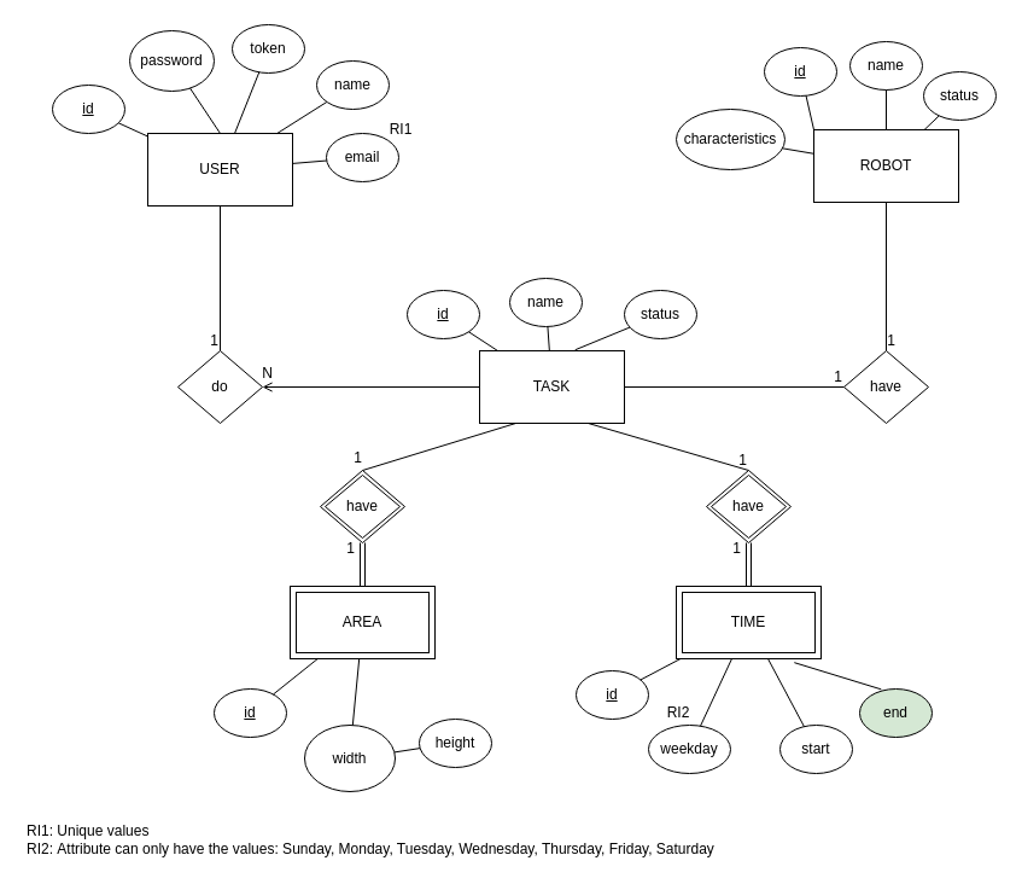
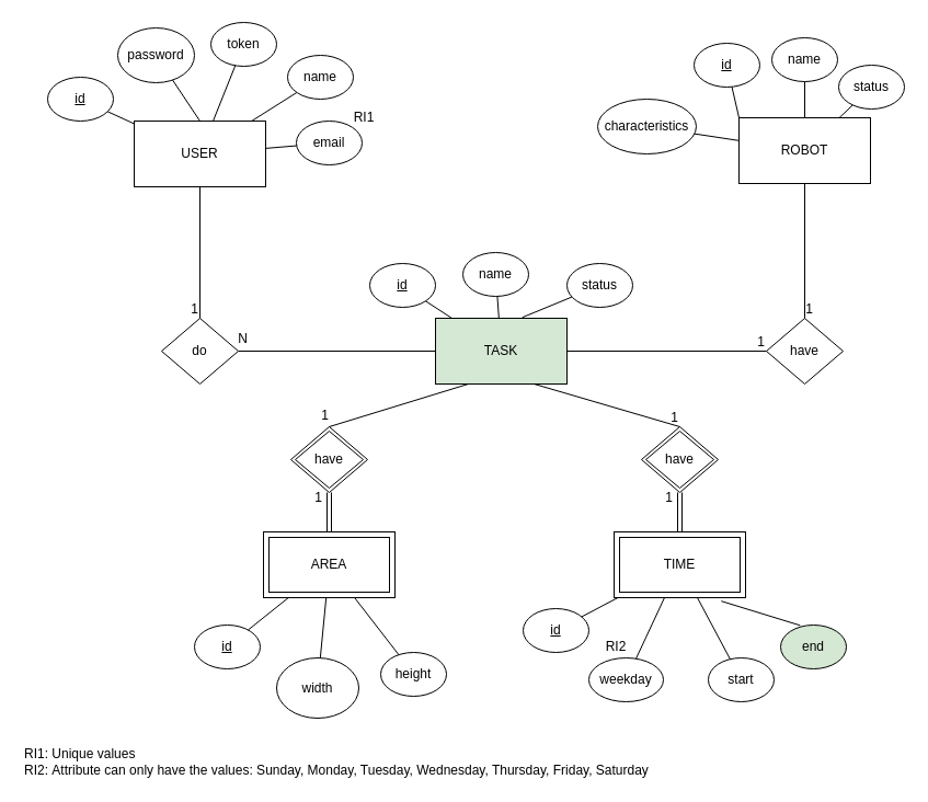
  <mxCell id="0" />
  <mxCell id="1" parent="0" />
  <mxCell id="2" value="USER" style="rounded=0;whiteSpace=wrap;html=1;" vertex="1" parent="1"><mxGeometry x="122" y="110" width="120" height="60" as="geometry" /></mxCell>
  <mxCell id="3" value="ROBOT" style="rounded=0;whiteSpace=wrap;html=1;" vertex="1" parent="1"><mxGeometry x="674" y="107" width="120" height="60" as="geometry" /></mxCell>
  <mxCell id="4" value="" style="endArrow=none;html=1;rounded=0;" edge="1" parent="1" source="5" target="2"><mxGeometry width="50" height="50" relative="1" as="geometry"><mxPoint x="252" y="170" as="sourcePoint" /><mxPoint x="302" y="120" as="targetPoint" /></mxGeometry></mxCell>
  <mxCell id="5" value="name" style="ellipse;whiteSpace=wrap;html=1;" vertex="1" parent="1"><mxGeometry x="262" y="50" width="60" height="40" as="geometry" /></mxCell>
  <mxCell id="6" value="token" style="ellipse;whiteSpace=wrap;html=1;" vertex="1" parent="1"><mxGeometry x="192" y="20" width="60" height="40" as="geometry" /></mxCell>
  <mxCell id="7" value="&lt;u&gt;id&lt;/u&gt;" style="ellipse;whiteSpace=wrap;html=1;" vertex="1" parent="1"><mxGeometry x="43" y="70" width="60" height="40" as="geometry" /></mxCell>
  <mxCell id="8" value="password" style="ellipse;whiteSpace=wrap;html=1;" vertex="1" parent="1"><mxGeometry x="107" y="25" width="70" height="50" as="geometry" /></mxCell>
  <mxCell id="9" value="email" style="ellipse;whiteSpace=wrap;html=1;" vertex="1" parent="1"><mxGeometry x="270" y="110" width="60" height="40" as="geometry" /></mxCell>
  <mxCell id="10" value="" style="endArrow=none;html=1;rounded=0;" edge="1" parent="1" source="2" target="9"><mxGeometry width="50" height="50" relative="1" as="geometry"><mxPoint x="432" y="240" as="sourcePoint" /><mxPoint x="482" y="190" as="targetPoint" /></mxGeometry></mxCell>
  <mxCell id="11" value="" style="endArrow=none;html=1;rounded=0;" edge="1" parent="1" source="2" target="7"><mxGeometry width="50" height="50" relative="1" as="geometry"><mxPoint x="432" y="240" as="sourcePoint" /><mxPoint x="482" y="190" as="targetPoint" /></mxGeometry></mxCell>
  <mxCell id="12" value="" style="endArrow=none;html=1;rounded=0;exitX=0.5;exitY=0;exitDx=0;exitDy=0;" edge="1" parent="1" source="2" target="8"><mxGeometry width="50" height="50" relative="1" as="geometry"><mxPoint x="432" y="240" as="sourcePoint" /><mxPoint x="482" y="190" as="targetPoint" /></mxGeometry></mxCell>
  <mxCell id="13" value="" style="endArrow=none;html=1;rounded=0;" edge="1" parent="1" source="6" target="2"><mxGeometry width="50" height="50" relative="1" as="geometry"><mxPoint x="652" y="360" as="sourcePoint" /><mxPoint x="702" y="310" as="targetPoint" /></mxGeometry></mxCell>
  <mxCell id="14" value="name" style="ellipse;whiteSpace=wrap;html=1;" vertex="1" parent="1"><mxGeometry x="704" y="34" width="60" height="40" as="geometry" /></mxCell>
  <mxCell id="15" value="&lt;u&gt;id&lt;/u&gt;" style="ellipse;whiteSpace=wrap;html=1;" vertex="1" parent="1"><mxGeometry x="633" y="39" width="60" height="40" as="geometry" /></mxCell>
  <mxCell id="16" value="" style="endArrow=none;html=1;rounded=0;exitX=0;exitY=0;exitDx=0;exitDy=0;" edge="1" parent="1" source="3" target="15"><mxGeometry width="50" height="50" relative="1" as="geometry"><mxPoint x="183" y="87" as="sourcePoint" /><mxPoint x="143" y="79" as="targetPoint" /></mxGeometry></mxCell>
  <mxCell id="17" value="" style="endArrow=none;html=1;rounded=0;" edge="1" parent="1" source="3" target="14"><mxGeometry width="50" height="50" relative="1" as="geometry"><mxPoint x="413" y="189" as="sourcePoint" /><mxPoint x="463" y="139" as="targetPoint" /></mxGeometry></mxCell>
  <mxCell id="18" value="AREA" style="shape=ext;margin=3;double=1;whiteSpace=wrap;html=1;align=center;" vertex="1" parent="1"><mxGeometry x="240" y="485" width="120" height="60" as="geometry" /></mxCell>
  <mxCell id="19" value="&lt;u&gt;id&lt;/u&gt;" style="ellipse;whiteSpace=wrap;html=1;" vertex="1" parent="1"><mxGeometry x="177" y="570" width="60" height="40" as="geometry" /></mxCell>
  <mxCell id="20" value="" style="endArrow=none;html=1;rounded=0;" edge="1" parent="1" source="19" target="18"><mxGeometry width="50" height="50" relative="1" as="geometry"><mxPoint x="447" y="580" as="sourcePoint" /><mxPoint x="497" y="530" as="targetPoint" /></mxGeometry></mxCell>
  <mxCell id="21" value="width" style="ellipse;whiteSpace=wrap;html=1;" vertex="1" parent="1"><mxGeometry x="252" y="600" width="75" height="55" as="geometry" /></mxCell>
  <mxCell id="22" value="height" style="ellipse;whiteSpace=wrap;html=1;" vertex="1" parent="1"><mxGeometry x="347" y="595" width="60" height="40" as="geometry" /></mxCell>
  <mxCell id="23" value="" style="endArrow=none;html=1;rounded=0;" edge="1" parent="1" source="21" target="18"><mxGeometry width="50" height="50" relative="1" as="geometry"><mxPoint x="447" y="580" as="sourcePoint" /><mxPoint x="497" y="530" as="targetPoint" /></mxGeometry></mxCell>
- <mxCell id="24" value="" style="endArrow=none;html=1;rounded=0;" edge="1" parent="1" source="22" target="21"><mxGeometry width="50" height="50" relative="1" as="geometry"><mxPoint x="447" y="580" as="sourcePoint" /><mxPoint x="497" y="530" as="targetPoint" /></mxGeometry></mxCell>
+ <mxCell id="24" value="" style="endArrow=none;html=1;rounded=0;" edge="1" parent="1" source="22" target="18"><mxGeometry width="50" height="50" relative="1" as="geometry"><mxPoint x="447" y="580" as="sourcePoint" /><mxPoint x="497" y="530" as="targetPoint" /></mxGeometry></mxCell>
  <mxCell id="25" value="do" style="rhombus;whiteSpace=wrap;html=1;" vertex="1" parent="1"><mxGeometry x="147" y="290" width="70" height="60" as="geometry" /></mxCell>
  <mxCell id="26" value="have" style="shape=rhombus;double=1;perimeter=rhombusPerimeter;whiteSpace=wrap;html=1;align=center;" vertex="1" parent="1"><mxGeometry x="265" y="389" width="70" height="60" as="geometry" /></mxCell>
  <mxCell id="27" value="" style="shape=link;html=1;rounded=0;" edge="1" parent="1" source="18" target="26"><mxGeometry relative="1" as="geometry"><mxPoint x="387" y="510" as="sourcePoint" /><mxPoint x="587" y="600" as="targetPoint" /></mxGeometry></mxCell>
  <mxCell id="28" value="1" style="resizable=0;html=1;whiteSpace=wrap;align=right;verticalAlign=bottom;" connectable="0" vertex="1" parent="27"><mxGeometry x="1" relative="1" as="geometry"><mxPoint x="-5" y="13" as="offset" /></mxGeometry></mxCell>
  <mxCell id="29" value="" style="endArrow=none;html=1;rounded=0;entryX=0.5;entryY=0;entryDx=0;entryDy=0;exitX=0.25;exitY=1;exitDx=0;exitDy=0;" edge="1" parent="1" source="35" target="26"><mxGeometry relative="1" as="geometry"><mxPoint x="412" y="550" as="sourcePoint" /><mxPoint x="572" y="550" as="targetPoint" /></mxGeometry></mxCell>
  <mxCell id="30" value="1" style="resizable=0;html=1;whiteSpace=wrap;align=right;verticalAlign=bottom;" connectable="0" vertex="1" parent="29"><mxGeometry x="1" relative="1" as="geometry"><mxPoint x="1" y="-2" as="offset" /></mxGeometry></mxCell>
- <mxCell id="31" value="" style="endArrow=open;html=1;rounded=0;" edge="1" parent="1" source="35" target="25"><mxGeometry relative="1" as="geometry"><mxPoint x="542" y="540" as="sourcePoint" /><mxPoint x="572" y="550" as="targetPoint" /></mxGeometry></mxCell>
+ <mxCell id="31" value="" style="endArrow=none;html=1;rounded=0;" edge="1" parent="1" source="35" target="25"><mxGeometry relative="1" as="geometry"><mxPoint x="542" y="540" as="sourcePoint" /><mxPoint x="572" y="550" as="targetPoint" /></mxGeometry></mxCell>
  <mxCell id="32" value="N" style="resizable=0;html=1;whiteSpace=wrap;align=right;verticalAlign=bottom;" connectable="0" vertex="1" parent="31"><mxGeometry x="1" relative="1" as="geometry"><mxPoint x="10" y="-3" as="offset" /></mxGeometry></mxCell>
  <mxCell id="33" value="" style="endArrow=none;html=1;rounded=0;" edge="1" parent="1" source="2" target="25"><mxGeometry relative="1" as="geometry"><mxPoint x="442" y="160" as="sourcePoint" /><mxPoint x="602" y="160" as="targetPoint" /></mxGeometry></mxCell>
  <mxCell id="34" value="1" style="resizable=0;html=1;whiteSpace=wrap;align=right;verticalAlign=bottom;" connectable="0" vertex="1" parent="33"><mxGeometry x="1" relative="1" as="geometry" /></mxCell>
- <mxCell id="35" value="TASK" style="rounded=0;whiteSpace=wrap;html=1;" vertex="1" parent="1"><mxGeometry x="397" y="290" width="120" height="60" as="geometry" /></mxCell>
+ <mxCell id="35" value="TASK" style="rounded=0;whiteSpace=wrap;html=1;fillColor=#d5e8d4;" vertex="1" parent="1"><mxGeometry x="397" y="290" width="120" height="60" as="geometry" /></mxCell>
  <mxCell id="36" value="&lt;u&gt;id&lt;/u&gt;" style="ellipse;whiteSpace=wrap;html=1;" vertex="1" parent="1"><mxGeometry x="337" y="240" width="60" height="40" as="geometry" /></mxCell>
  <mxCell id="37" value="" style="endArrow=none;html=1;rounded=0;" edge="1" parent="1" source="36" target="35"><mxGeometry width="50" height="50" relative="1" as="geometry"><mxPoint x="648" y="776" as="sourcePoint" /><mxPoint x="670" y="739" as="targetPoint" /></mxGeometry></mxCell>
- <mxCell id="38" value="characteristics" style="ellipse;whiteSpace=wrap;html=1;" vertex="1" parent="1"><mxGeometry x="560" y="90" width="90" height="50" as="geometry" /></mxCell>
+ <mxCell id="38" value="characteristics" style="ellipse;whiteSpace=wrap;html=1;" vertex="1" parent="1"><mxGeometry x="545" y="90" width="90" height="50" as="geometry" /></mxCell>
  <mxCell id="39" value="status" style="ellipse;whiteSpace=wrap;html=1;" vertex="1" parent="1"><mxGeometry x="765" y="59" width="60" height="40" as="geometry" /></mxCell>
  <mxCell id="40" value="" style="endArrow=none;html=1;rounded=0;" edge="1" parent="1" source="3" target="39"><mxGeometry width="50" height="50" relative="1" as="geometry"><mxPoint x="403" y="219" as="sourcePoint" /><mxPoint x="453" y="169" as="targetPoint" /></mxGeometry></mxCell>
  <mxCell id="41" value="" style="endArrow=none;html=1;rounded=0;" edge="1" parent="1" source="3" target="38"><mxGeometry width="50" height="50" relative="1" as="geometry"><mxPoint x="610" y="69" as="sourcePoint" /><mxPoint x="592" y="28" as="targetPoint" /></mxGeometry></mxCell>
  <mxCell id="42" value="name" style="ellipse;whiteSpace=wrap;html=1;" vertex="1" parent="1"><mxGeometry x="422" y="230" width="60" height="40" as="geometry" /></mxCell>
  <mxCell id="43" value="" style="endArrow=none;html=1;rounded=0;" edge="1" parent="1" source="35" target="42"><mxGeometry width="50" height="50" relative="1" as="geometry"><mxPoint x="293.471" y="797.647" as="sourcePoint" /><mxPoint x="292" y="888" as="targetPoint" /></mxGeometry></mxCell>
  <mxCell id="44" value="have" style="rhombus;whiteSpace=wrap;html=1;" vertex="1" parent="1"><mxGeometry x="699" y="290" width="70" height="60" as="geometry" /></mxCell>
  <mxCell id="45" value="" style="endArrow=none;html=1;rounded=0;exitX=0.5;exitY=1;exitDx=0;exitDy=0;entryX=0.5;entryY=0;entryDx=0;entryDy=0;" edge="1" parent="1" source="3" target="44"><mxGeometry relative="1" as="geometry"><mxPoint x="253" y="129" as="sourcePoint" /><mxPoint x="610" y="137" as="targetPoint" /></mxGeometry></mxCell>
  <mxCell id="46" value="1" style="resizable=0;html=1;whiteSpace=wrap;align=right;verticalAlign=bottom;" connectable="0" vertex="1" parent="45"><mxGeometry x="1" relative="1" as="geometry"><mxPoint x="9" as="offset" /></mxGeometry></mxCell>
  <mxCell id="47" value="" style="endArrow=none;html=1;rounded=0;" edge="1" parent="1" source="35" target="44"><mxGeometry relative="1" as="geometry"><mxPoint x="612" y="513" as="sourcePoint" /><mxPoint x="467" y="570" as="targetPoint" /></mxGeometry></mxCell>
  <mxCell id="48" value="1" style="resizable=0;html=1;whiteSpace=wrap;align=right;verticalAlign=bottom;" connectable="0" vertex="1" parent="47"><mxGeometry x="1" relative="1" as="geometry"><mxPoint as="offset" /></mxGeometry></mxCell>
  <mxCell id="49" value="RI2" style="text;html=1;align=center;verticalAlign=middle;whiteSpace=wrap;rounded=0;" vertex="1" parent="1"><mxGeometry x="547" y="582" width="30" height="16" as="geometry" /></mxCell>
  <mxCell id="50" value="RI1" style="text;html=1;align=center;verticalAlign=middle;whiteSpace=wrap;rounded=0;" vertex="1" parent="1"><mxGeometry x="317" y="99" width="30" height="16" as="geometry" /></mxCell>
  <mxCell id="51" value="status" style="ellipse;whiteSpace=wrap;html=1;" vertex="1" parent="1"><mxGeometry x="517" y="240" width="60" height="40" as="geometry" /></mxCell>
  <mxCell id="52" value="" style="endArrow=none;html=1;rounded=0;exitX=0.66;exitY=-0.013;exitDx=0;exitDy=0;exitPerimeter=0;" edge="1" parent="1" target="51" source="35"><mxGeometry width="50" height="50" relative="1" as="geometry"><mxPoint x="560" y="280" as="sourcePoint" /><mxPoint x="397" y="878" as="targetPoint" /></mxGeometry></mxCell>
  <mxCell id="53" value="TIME" style="shape=ext;margin=3;double=1;whiteSpace=wrap;html=1;align=center;" vertex="1" parent="1"><mxGeometry x="560" y="485" width="120" height="60" as="geometry" /></mxCell>
  <mxCell id="54" value="&lt;u&gt;id&lt;/u&gt;" style="ellipse;whiteSpace=wrap;html=1;" vertex="1" parent="1"><mxGeometry x="477" y="555" width="60" height="40" as="geometry" /></mxCell>
  <mxCell id="55" value="" style="endArrow=none;html=1;rounded=0;" edge="1" parent="1" source="54" target="53"><mxGeometry width="50" height="50" relative="1" as="geometry"><mxPoint x="767" y="570" as="sourcePoint" /><mxPoint x="817" y="520" as="targetPoint" /></mxGeometry></mxCell>
  <mxCell id="56" value="weekday" style="ellipse;whiteSpace=wrap;html=1;" vertex="1" parent="1"><mxGeometry x="537" y="600" width="68" height="40" as="geometry" /></mxCell>
  <mxCell id="57" value="start" style="ellipse;whiteSpace=wrap;html=1;" vertex="1" parent="1"><mxGeometry x="646" y="600" width="60" height="40" as="geometry" /></mxCell>
  <mxCell id="58" value="" style="endArrow=none;html=1;rounded=0;" edge="1" parent="1" source="56" target="53"><mxGeometry width="50" height="50" relative="1" as="geometry"><mxPoint x="767" y="570" as="sourcePoint" /><mxPoint x="817" y="520" as="targetPoint" /></mxGeometry></mxCell>
  <mxCell id="59" value="" style="endArrow=none;html=1;rounded=0;" edge="1" parent="1" source="57" target="53"><mxGeometry width="50" height="50" relative="1" as="geometry"><mxPoint x="767" y="570" as="sourcePoint" /><mxPoint x="817" y="520" as="targetPoint" /></mxGeometry></mxCell>
  <mxCell id="60" value="have" style="shape=rhombus;double=1;perimeter=rhombusPerimeter;whiteSpace=wrap;html=1;align=center;" vertex="1" parent="1"><mxGeometry x="585" y="389" width="70" height="60" as="geometry" /></mxCell>
  <mxCell id="61" value="" style="shape=link;html=1;rounded=0;" edge="1" parent="1" source="53" target="60"><mxGeometry relative="1" as="geometry"><mxPoint x="707" y="510" as="sourcePoint" /><mxPoint x="907" y="600" as="targetPoint" /></mxGeometry></mxCell>
  <mxCell id="62" value="1" style="resizable=0;html=1;whiteSpace=wrap;align=right;verticalAlign=bottom;" connectable="0" vertex="1" parent="61"><mxGeometry x="1" relative="1" as="geometry"><mxPoint x="-5" y="13" as="offset" /></mxGeometry></mxCell>
  <mxCell id="63" value="end" style="ellipse;whiteSpace=wrap;html=1;fillColor=#d5e8d4;" vertex="1" parent="1"><mxGeometry x="712" y="570" width="60" height="40" as="geometry" /></mxCell>
  <mxCell id="64" value="" style="endArrow=none;html=1;rounded=0;entryX=0.815;entryY=1.053;entryDx=0;entryDy=0;entryPerimeter=0;exitX=0.297;exitY=0.008;exitDx=0;exitDy=0;exitPerimeter=0;" edge="1" parent="1" source="63" target="53"><mxGeometry width="50" height="50" relative="1" as="geometry"><mxPoint x="725" y="440" as="sourcePoint" /><mxPoint x="712" y="250" as="targetPoint" /></mxGeometry></mxCell>
  <mxCell id="65" value="" style="endArrow=none;html=1;rounded=0;exitX=0.75;exitY=1;exitDx=0;exitDy=0;entryX=0.5;entryY=0;entryDx=0;entryDy=0;" edge="1" parent="1" source="35" target="60"><mxGeometry relative="1" as="geometry"><mxPoint x="435" y="360" as="sourcePoint" /><mxPoint x="350" y="452" as="targetPoint" /></mxGeometry></mxCell>
  <mxCell id="66" value="1" style="resizable=0;html=1;whiteSpace=wrap;align=right;verticalAlign=bottom;" connectable="0" vertex="1" parent="65"><mxGeometry x="1" relative="1" as="geometry" /></mxCell>
  <mxCell id="67" value="RI1: Unique values&lt;div&gt;RI2:&amp;nbsp;Attribute can only have the values: Sunday, Monday, Tuesday, Wednesday, Thursday, Friday, Saturday&lt;/div&gt;" style="text;html=1;align=left;verticalAlign=middle;whiteSpace=wrap;rounded=0;" vertex="1" parent="1"><mxGeometry x="20" y="680" width="665" height="30" as="geometry" /></mxCell>
